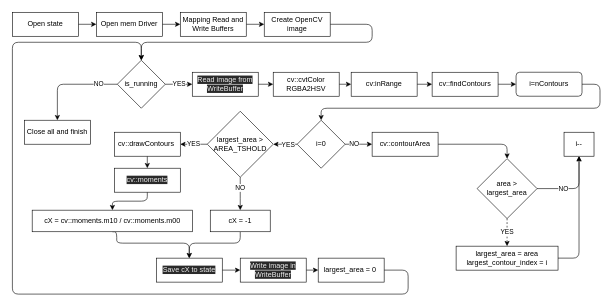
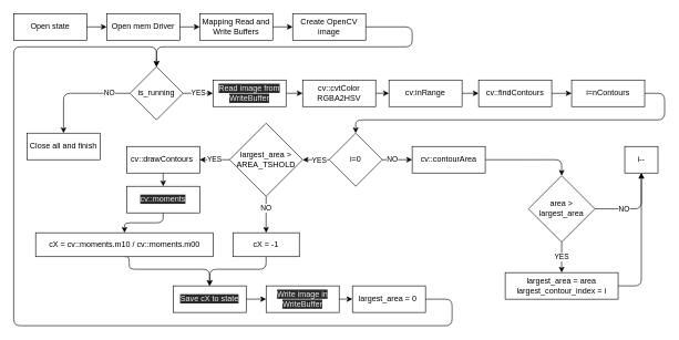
  <mxCell id="0" />
  <mxCell id="1" parent="0" />
  <mxCell id="2" style="edgeStyle=none;html=1;" edge="1" parent="1" source="3" target="7"><mxGeometry relative="1" as="geometry" /></mxCell>
  <mxCell id="3" value="Open mem Driver" style="rounded=0;whiteSpace=wrap;html=1;" vertex="1" parent="1"><mxGeometry x="160" y="20" width="110" height="40" as="geometry" /></mxCell>
  <mxCell id="4" style="edgeStyle=none;html=1;" edge="1" parent="1" source="5" target="3"><mxGeometry relative="1" as="geometry" /></mxCell>
  <mxCell id="5" value="Open state" style="rounded=0;whiteSpace=wrap;html=1;" vertex="1" parent="1"><mxGeometry x="20" y="20" width="110" height="40" as="geometry" /></mxCell>
  <mxCell id="6" style="edgeStyle=none;html=1;" edge="1" parent="1" source="7" target="9"><mxGeometry relative="1" as="geometry" /></mxCell>
  <mxCell id="7" value="Mapping Read and Write Buffers" style="rounded=0;whiteSpace=wrap;html=1;" vertex="1" parent="1"><mxGeometry x="300" y="20" width="110" height="40" as="geometry" /></mxCell>
  <mxCell id="8" style="edgeStyle=orthogonalEdgeStyle;html=1;entryX=0.5;entryY=0;entryDx=0;entryDy=0;" edge="1" parent="1" source="9" target="12"><mxGeometry relative="1" as="geometry"><Array as="points"><mxPoint x="620" y="40" /><mxPoint x="620" y="70" /><mxPoint x="235" y="70" /></Array></mxGeometry></mxCell>
  <mxCell id="9" value="Create OpenCV image" style="rounded=0;whiteSpace=wrap;html=1;" vertex="1" parent="1"><mxGeometry x="440" y="20" width="110" height="40" as="geometry" /></mxCell>
  <mxCell id="10" value="NO" style="edgeStyle=orthogonalEdgeStyle;html=1;entryX=0.5;entryY=0;entryDx=0;entryDy=0;" edge="1" parent="1" source="12" target="26"><mxGeometry x="-0.609" relative="1" as="geometry"><mxPoint as="offset" /></mxGeometry></mxCell>
  <mxCell id="11" value="YES" style="edgeStyle=orthogonalEdgeStyle;html=1;entryX=0;entryY=0.5;entryDx=0;entryDy=0;" edge="1" parent="1" source="12" target="51"><mxGeometry relative="1" as="geometry" /></mxCell>
  <mxCell id="12" value="is_running" style="rhombus;whiteSpace=wrap;html=1;" vertex="1" parent="1"><mxGeometry x="195" y="100" width="80" height="80" as="geometry" /></mxCell>
  <mxCell id="13" style="edgeStyle=none;html=1;" edge="1" parent="1" source="14" target="16"><mxGeometry relative="1" as="geometry" /></mxCell>
  <mxCell id="14" value="cv::cvtColor RGBA2HSV" style="rounded=0;whiteSpace=wrap;html=1;" vertex="1" parent="1"><mxGeometry x="455" y="120" width="110" height="40" as="geometry" /></mxCell>
  <mxCell id="15" style="edgeStyle=orthogonalEdgeStyle;html=1;entryX=0;entryY=0.5;entryDx=0;entryDy=0;" edge="1" parent="1" source="16" target="18"><mxGeometry relative="1" as="geometry" /></mxCell>
  <mxCell id="16" value="cv:inRange" style="rounded=0;whiteSpace=wrap;html=1;" vertex="1" parent="1"><mxGeometry x="585" y="120" width="110" height="40" as="geometry" /></mxCell>
  <mxCell id="17" style="edgeStyle=none;html=1;" edge="1" parent="1" source="18" target="25"><mxGeometry relative="1" as="geometry" /></mxCell>
  <mxCell id="18" value="cv::findContours" style="rounded=0;whiteSpace=wrap;html=1;" vertex="1" parent="1"><mxGeometry x="720" y="120" width="110" height="40" as="geometry" /></mxCell>
  <mxCell id="19" style="edgeStyle=orthogonalEdgeStyle;html=1;entryX=0;entryY=0.5;entryDx=0;entryDy=0;exitX=1;exitY=0.5;exitDx=0;exitDy=0;" edge="1" parent="1" source="23" target="43"><mxGeometry relative="1" as="geometry"><Array as="points"><mxPoint x="590" y="240.03" /><mxPoint x="590" y="240.03" /></Array></mxGeometry></mxCell>
  <mxCell id="20" value="NO" style="edgeLabel;html=1;align=center;verticalAlign=middle;resizable=0;points=[];" vertex="1" connectable="0" parent="19"><mxGeometry x="-0.325" y="2" relative="1" as="geometry"><mxPoint y="2" as="offset" /></mxGeometry></mxCell>
  <mxCell id="21" style="edgeStyle=orthogonalEdgeStyle;html=1;" edge="1" parent="1" source="23" target="29"><mxGeometry relative="1" as="geometry" /></mxCell>
  <mxCell id="22" value="YES" style="edgeLabel;html=1;align=center;verticalAlign=middle;resizable=0;points=[];" vertex="1" connectable="0" parent="21"><mxGeometry x="0.315" y="-2" relative="1" as="geometry"><mxPoint x="11" y="2" as="offset" /></mxGeometry></mxCell>
  <mxCell id="23" value="i=0" style="rhombus;whiteSpace=wrap;html=1;" vertex="1" parent="1"><mxGeometry x="494.94" y="200.03" width="80" height="80" as="geometry" /></mxCell>
  <mxCell id="24" style="edgeStyle=orthogonalEdgeStyle;html=1;entryX=0.5;entryY=0;entryDx=0;entryDy=0;" edge="1" parent="1" source="25" target="23"><mxGeometry relative="1" as="geometry"><Array as="points"><mxPoint x="1000" y="140" /><mxPoint x="1000" y="180" /><mxPoint x="535" y="180" /></Array></mxGeometry></mxCell>
- <mxCell id="25" value="i=nContours" style="whiteSpace=wrap;html=1;rounded=1;" vertex="1" parent="1"><mxGeometry x="860" y="120" width="110" height="40" as="geometry" /></mxCell>
+ <mxCell id="25" value="i=nContours" style="rounded=0;whiteSpace=wrap;html=1;" vertex="1" parent="1"><mxGeometry x="860" y="120" width="110" height="40" as="geometry" /></mxCell>
  <mxCell id="26" value="Close all and finish" style="rounded=0;whiteSpace=wrap;html=1;" vertex="1" parent="1"><mxGeometry x="40" y="200" width="110" height="40" as="geometry" /></mxCell>
  <mxCell id="27" value="NO" style="edgeStyle=orthogonalEdgeStyle;html=1;entryX=0.5;entryY=0;entryDx=0;entryDy=0;exitX=0.5;exitY=1;exitDx=0;exitDy=0;" edge="1" parent="1" source="29" target="31"><mxGeometry x="-0.333" relative="1" as="geometry"><Array as="points"><mxPoint x="400" y="340" /></Array><mxPoint as="offset" /></mxGeometry></mxCell>
  <mxCell id="28" value="YES" style="edgeStyle=orthogonalEdgeStyle;html=1;entryX=1;entryY=0.5;entryDx=0;entryDy=0;" edge="1" parent="1" source="29" target="33"><mxGeometry relative="1" as="geometry" /></mxCell>
  <mxCell id="29" value="largest_area &amp;gt;&lt;br&gt;AREA_TSHOLD" style="rhombus;whiteSpace=wrap;html=1;" vertex="1" parent="1"><mxGeometry x="345" y="185.03" width="110" height="110" as="geometry" /></mxCell>
  <mxCell id="30" style="edgeStyle=orthogonalEdgeStyle;html=1;entryX=0.5;entryY=0;entryDx=0;entryDy=0;exitX=0.5;exitY=1;exitDx=0;exitDy=0;endArrow=open;" edge="1" parent="1" source="31" target="39"><mxGeometry relative="1" as="geometry"><Array as="points"><mxPoint x="400" y="405" /><mxPoint x="315" y="405" /></Array></mxGeometry></mxCell>
  <mxCell id="31" value="cX = -1" style="rounded=0;whiteSpace=wrap;html=1;" vertex="1" parent="1"><mxGeometry x="350" y="350" width="100" height="36" as="geometry" /></mxCell>
  <mxCell id="32" style="edgeStyle=orthogonalEdgeStyle;html=1;entryX=0.5;entryY=0;entryDx=0;entryDy=0;exitX=0.5;exitY=1;exitDx=0;exitDy=0;" edge="1" parent="1" source="33" target="35"><mxGeometry relative="1" as="geometry" /></mxCell>
  <mxCell id="33" value="cv::drawContours&amp;nbsp;" style="rounded=0;whiteSpace=wrap;html=1;" vertex="1" parent="1"><mxGeometry x="190" y="220.03" width="110" height="40" as="geometry" /></mxCell>
  <mxCell id="34" style="edgeStyle=orthogonalEdgeStyle;html=1;" edge="1" parent="1" source="35" target="37"><mxGeometry relative="1" as="geometry" /></mxCell>
  <mxCell id="35" value="&lt;span style=&quot;color: rgb(240, 240, 240); font-family: helvetica; font-size: 12px; font-style: normal; font-weight: 400; letter-spacing: normal; text-align: center; text-indent: 0px; text-transform: none; word-spacing: 0px; background-color: rgb(42, 42, 42); display: inline; float: none;&quot;&gt;cv::moments&lt;/span&gt;" style="rounded=0;whiteSpace=wrap;html=1;" vertex="1" parent="1"><mxGeometry x="190" y="280.03" width="110" height="40" as="geometry" /></mxCell>
  <mxCell id="36" style="edgeStyle=orthogonalEdgeStyle;html=1;exitX=0.5;exitY=1;exitDx=0;exitDy=0;" edge="1" parent="1" source="37" target="39"><mxGeometry relative="1" as="geometry"><Array as="points"><mxPoint x="194" y="405" /><mxPoint x="315" y="405" /></Array></mxGeometry></mxCell>
  <mxCell id="37" value="cX = cv::moments.m10 / cv::moments.m00" style="rounded=0;whiteSpace=wrap;html=1;" vertex="1" parent="1"><mxGeometry x="53" y="350" width="267.5" height="36" as="geometry" /></mxCell>
  <mxCell id="38" style="edgeStyle=orthogonalEdgeStyle;html=1;entryX=0;entryY=0.5;entryDx=0;entryDy=0;" edge="1" parent="1" source="39" target="41"><mxGeometry relative="1" as="geometry" /></mxCell>
  <mxCell id="39" value="&lt;span style=&quot;color: rgb(240 , 240 , 240) ; font-family: &amp;#34;helvetica&amp;#34; ; font-size: 12px ; font-style: normal ; font-weight: 400 ; letter-spacing: normal ; text-align: center ; text-indent: 0px ; text-transform: none ; word-spacing: 0px ; background-color: rgb(42 , 42 , 42) ; display: inline ; float: none&quot;&gt;Save cX to state&lt;/span&gt;" style="rounded=0;whiteSpace=wrap;html=1;" vertex="1" parent="1"><mxGeometry x="260" y="430" width="110" height="40" as="geometry" /></mxCell>
  <mxCell id="40" style="edgeStyle=orthogonalEdgeStyle;html=1;" edge="1" parent="1" source="41" target="53"><mxGeometry relative="1" as="geometry" /></mxCell>
  <mxCell id="41" value="&lt;span style=&quot;color: rgb(240 , 240 , 240) ; font-family: &amp;#34;helvetica&amp;#34; ; font-size: 12px ; font-style: normal ; font-weight: 400 ; letter-spacing: normal ; text-align: center ; text-indent: 0px ; text-transform: none ; word-spacing: 0px ; background-color: rgb(42 , 42 , 42) ; display: inline ; float: none&quot;&gt;Write image in WriteBuffer&lt;/span&gt;" style="rounded=0;whiteSpace=wrap;html=1;" vertex="1" parent="1"><mxGeometry x="400" y="430" width="110" height="40" as="geometry" /></mxCell>
  <mxCell id="42" style="edgeStyle=orthogonalEdgeStyle;html=1;entryX=0.5;entryY=0;entryDx=0;entryDy=0;exitX=1;exitY=0.5;exitDx=0;exitDy=0;" edge="1" parent="1" source="43" target="46"><mxGeometry relative="1" as="geometry" /></mxCell>
  <mxCell id="43" value="cv::contourArea" style="rounded=0;whiteSpace=wrap;html=1;" vertex="1" parent="1"><mxGeometry x="619.94" y="220.03" width="110" height="40" as="geometry" /></mxCell>
  <mxCell id="44" value="NO" style="edgeStyle=orthogonalEdgeStyle;html=1;exitX=1;exitY=0.5;exitDx=0;exitDy=0;" edge="1" parent="1" source="46" target="47"><mxGeometry x="-0.293" relative="1" as="geometry"><Array as="points"><mxPoint x="965" y="314" /></Array><mxPoint as="offset" /></mxGeometry></mxCell>
- <mxCell id="45" value="YES" style="edgeStyle=orthogonalEdgeStyle;html=1;dashed=1;" edge="1" parent="1" source="46" target="49"><mxGeometry relative="1" as="geometry" /></mxCell>
+ <mxCell id="45" value="YES" style="edgeStyle=orthogonalEdgeStyle;html=1;" edge="1" parent="1" source="46" target="49"><mxGeometry relative="1" as="geometry" /></mxCell>
  <mxCell id="46" value="area &amp;gt; largest_area" style="rhombus;whiteSpace=wrap;html=1;" vertex="1" parent="1"><mxGeometry x="795" y="264.03" width="100" height="100" as="geometry" /></mxCell>
  <mxCell id="47" value="i--" style="rounded=0;whiteSpace=wrap;html=1;" vertex="1" parent="1"><mxGeometry x="940" y="220.03" width="50" height="40" as="geometry" /></mxCell>
  <mxCell id="48" style="edgeStyle=orthogonalEdgeStyle;html=1;entryX=0.5;entryY=1;entryDx=0;entryDy=0;" edge="1" parent="1" source="49" target="47"><mxGeometry relative="1" as="geometry" /></mxCell>
  <mxCell id="49" value="largest_area = area&lt;br&gt;largest_contour_index = i" style="rounded=0;whiteSpace=wrap;html=1;" vertex="1" parent="1"><mxGeometry x="760" y="410.03" width="170" height="40" as="geometry" /></mxCell>
  <mxCell id="50" style="edgeStyle=orthogonalEdgeStyle;html=1;" edge="1" parent="1" source="51" target="14"><mxGeometry relative="1" as="geometry" /></mxCell>
  <mxCell id="51" value="&lt;span style=&quot;color: rgb(240 , 240 , 240) ; font-family: &amp;#34;helvetica&amp;#34; ; font-size: 12px ; font-style: normal ; font-weight: 400 ; letter-spacing: normal ; text-align: center ; text-indent: 0px ; text-transform: none ; word-spacing: 0px ; background-color: rgb(42 , 42 , 42) ; display: inline ; float: none&quot;&gt;Read image from WriteBuffer&lt;/span&gt;" style="rounded=0;whiteSpace=wrap;html=1;" vertex="1" parent="1"><mxGeometry y="120" width="110" height="40" as="geometry" x="320" /></mxCell>
  <mxCell id="52" style="edgeStyle=orthogonalEdgeStyle;html=1;entryX=0.5;entryY=0;entryDx=0;entryDy=0;exitX=1;exitY=0.5;exitDx=0;exitDy=0;" edge="1" parent="1" source="53" target="12"><mxGeometry relative="1" as="geometry"><Array as="points"><mxPoint x="680" y="450" /><mxPoint x="680" y="490" /><mxPoint x="20" y="490" /><mxPoint x="20" y="70" /><mxPoint x="235" y="70" /></Array></mxGeometry></mxCell>
  <mxCell id="53" value="&lt;font face=&quot;helvetica&quot;&gt;largest_area = 0&amp;nbsp;&lt;/font&gt;" style="rounded=0;whiteSpace=wrap;html=1;" vertex="1" parent="1"><mxGeometry x="530" y="430" width="110" height="40" as="geometry" /></mxCell>
